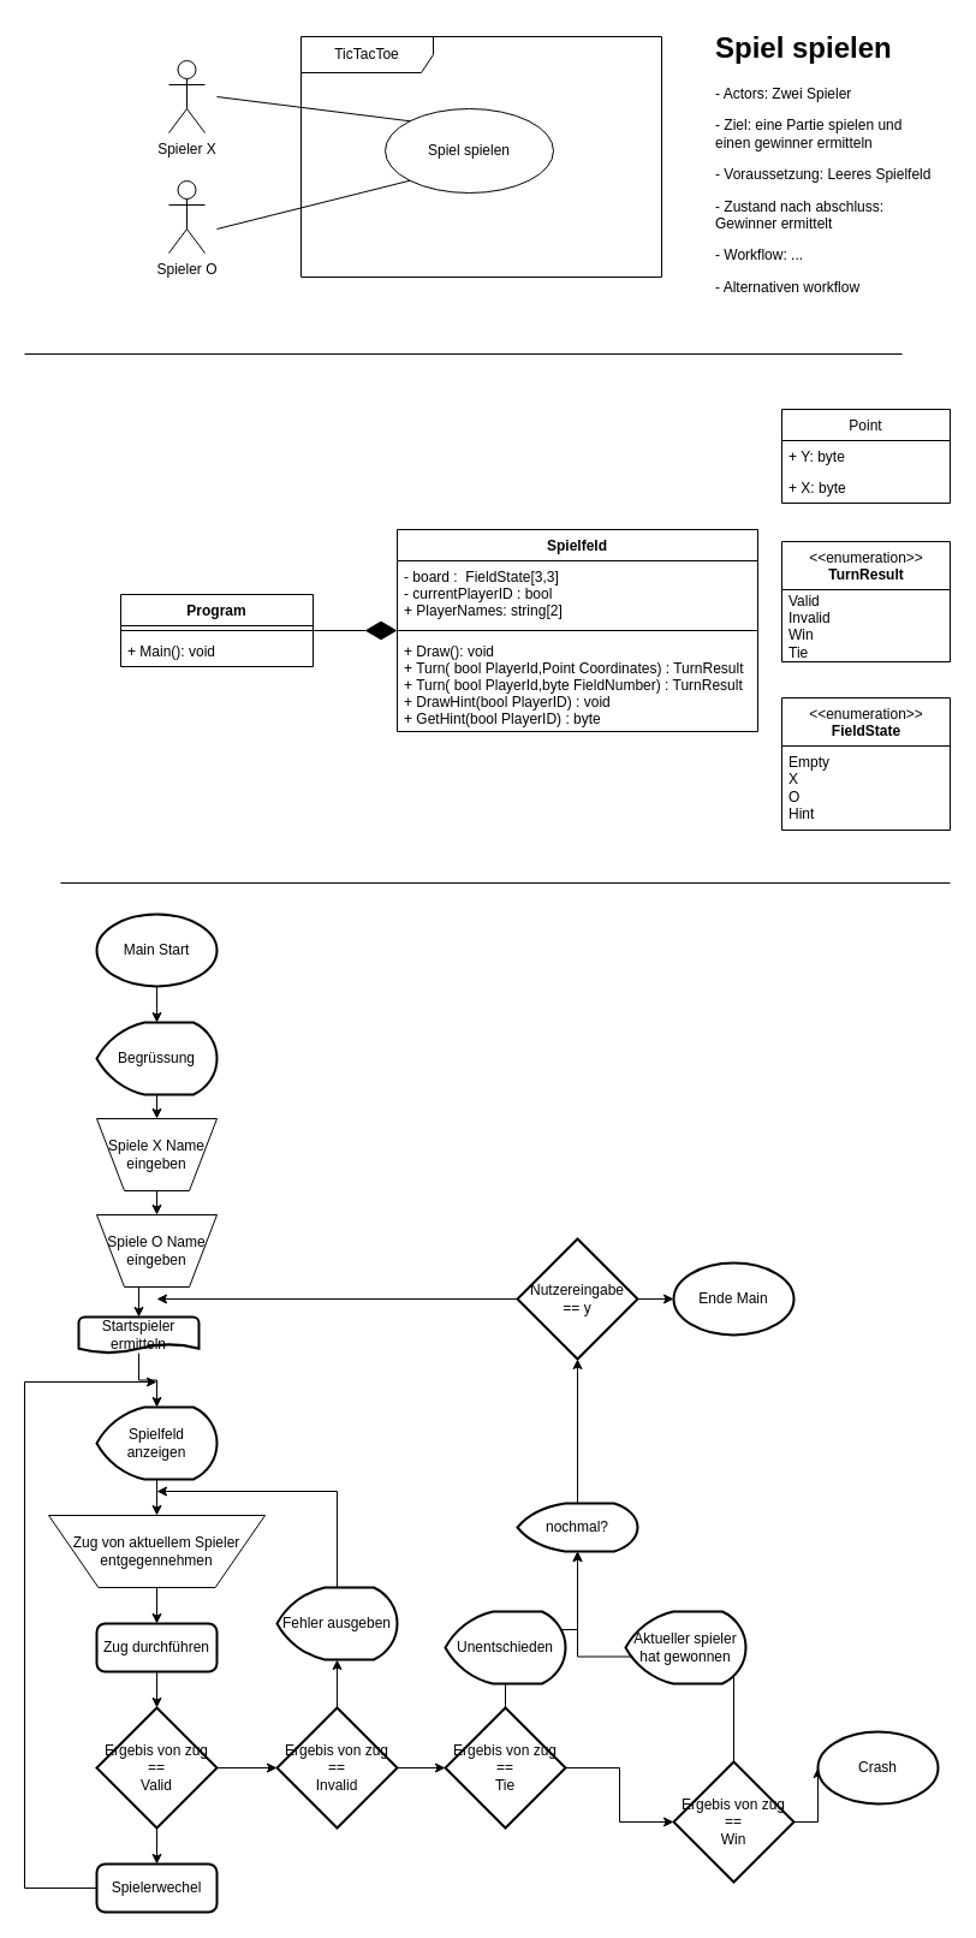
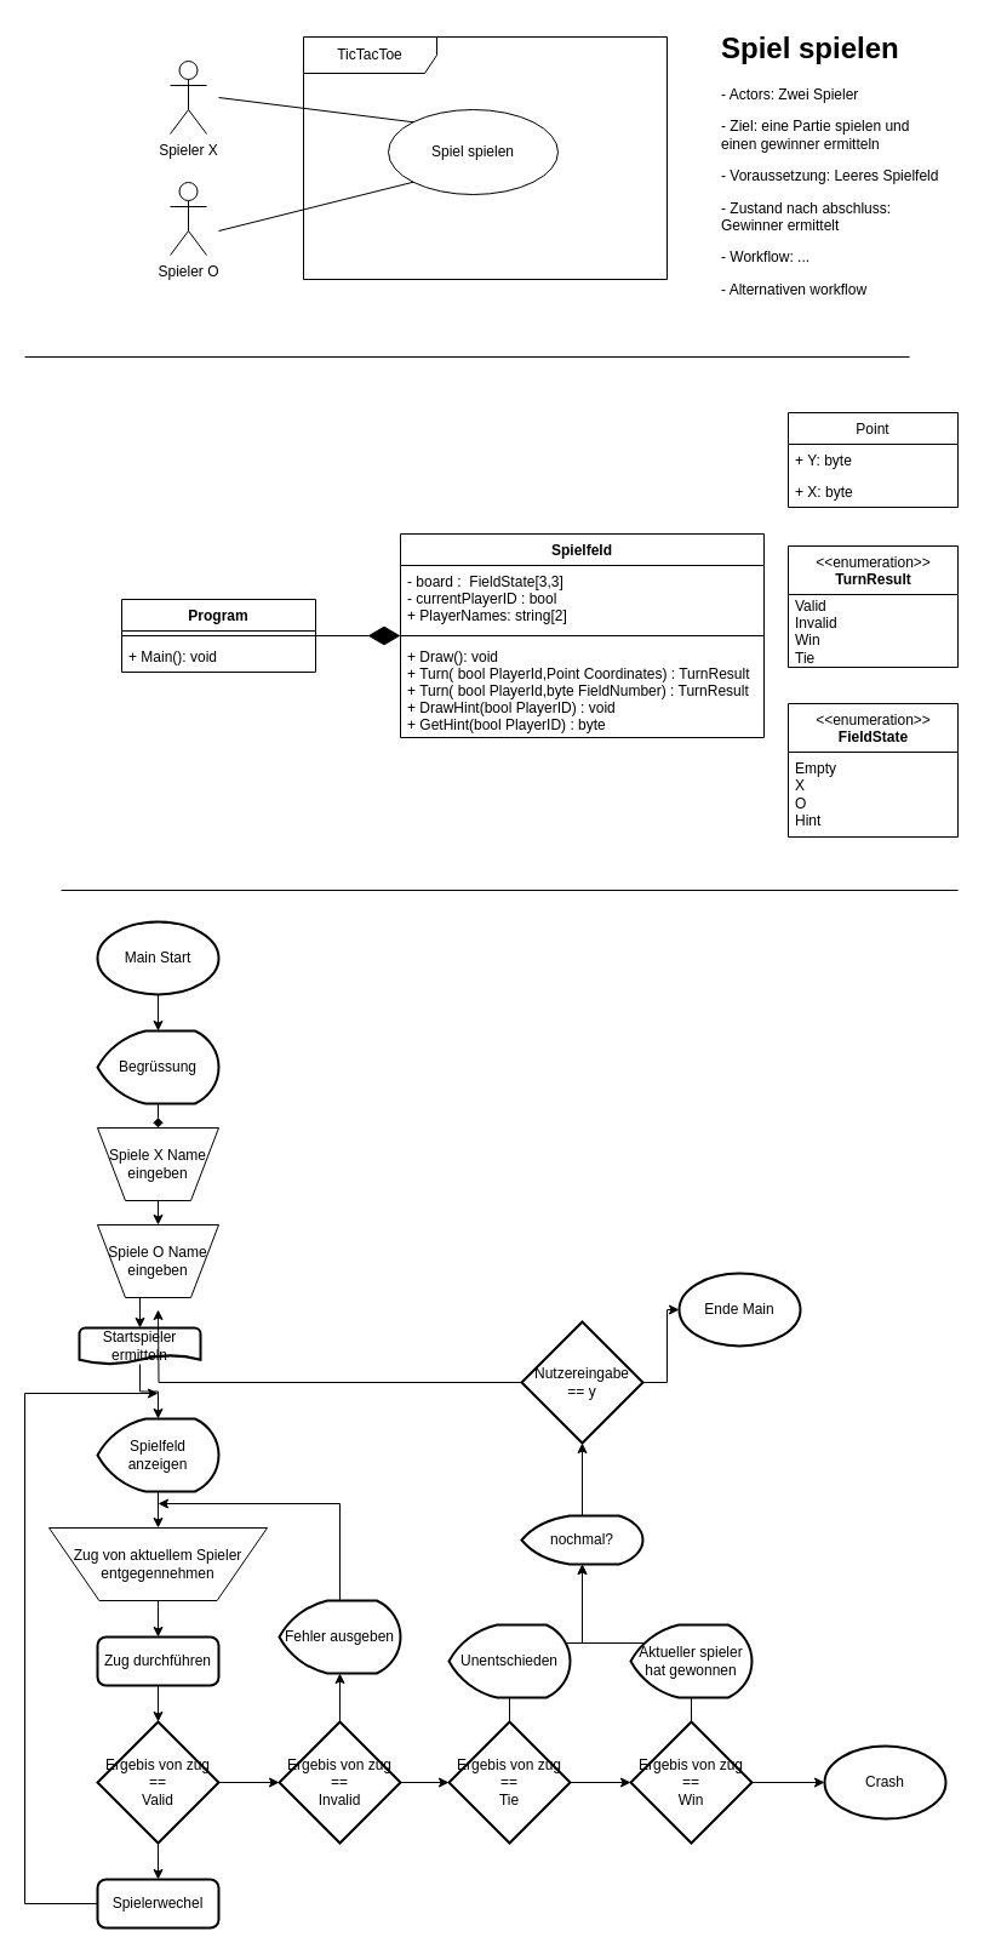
  <mxCell id="0" />
  <mxCell id="1" parent="0" />
  <mxCell id="2" value="TicTacToe" style="shape=umlFrame;whiteSpace=wrap;html=1;width=110;height=30;" vertex="1" parent="1"><mxGeometry x="250" y="30" width="300" height="200" as="geometry" /></mxCell>
  <mxCell id="3" value="Spieler X" style="shape=umlActor;verticalLabelPosition=bottom;verticalAlign=top;html=1;" vertex="1" parent="1"><mxGeometry x="140" y="50" width="30" height="60" as="geometry" /></mxCell>
  <mxCell id="4" value="Spieler O" style="shape=umlActor;verticalLabelPosition=bottom;verticalAlign=top;html=1;" vertex="1" parent="1"><mxGeometry x="140" y="150" width="30" height="60" as="geometry" /></mxCell>
  <mxCell id="5" value="Spiel spielen" style="ellipse;whiteSpace=wrap;html=1;" vertex="1" parent="1"><mxGeometry x="320" y="90" width="140" height="70" as="geometry" /></mxCell>
  <mxCell id="6" value="" style="endArrow=none;html=1;entryX=0;entryY=0;entryDx=0;entryDy=0;" edge="1" parent="1" target="5"><mxGeometry width="50" height="50" relative="1" as="geometry"><mxPoint x="180" y="80" as="sourcePoint" /><mxPoint x="410" y="310" as="targetPoint" /></mxGeometry></mxCell>
  <mxCell id="7" value="" style="endArrow=none;html=1;entryX=0;entryY=1;entryDx=0;entryDy=0;" edge="1" parent="1" target="5"><mxGeometry width="50" height="50" relative="1" as="geometry"><mxPoint x="180" y="190" as="sourcePoint" /><mxPoint x="340.503" y="100.251" as="targetPoint" /></mxGeometry></mxCell>
  <mxCell id="8" value="&lt;h1&gt;Spiel spielen&lt;/h1&gt;&lt;p&gt;- Actors: Zwei Spieler&lt;/p&gt;&lt;p&gt;- Ziel: eine Partie spielen und einen gewinner ermitteln&lt;/p&gt;&lt;p&gt;- Voraussetzung: Leeres Spielfeld&lt;/p&gt;&lt;p&gt;- Zustand nach abschluss: Gewinner ermittelt&lt;/p&gt;&lt;p&gt;- Workflow: ...&lt;/p&gt;&lt;p&gt;- Alternativen workflow&lt;br&gt;&lt;/p&gt;" style="text;html=1;strokeColor=none;fillColor=none;spacing=5;spacingTop=-20;whiteSpace=wrap;overflow=hidden;rounded=0;" vertex="1" parent="1"><mxGeometry x="590" y="20" width="190" height="240" as="geometry" /></mxCell>
  <mxCell id="9" value="" style="line;strokeWidth=1;fillColor=none;align=left;verticalAlign=middle;spacingTop=-1;spacingLeft=3;spacingRight=3;rotatable=0;labelPosition=right;points=[];portConstraint=eastwest;" vertex="1" parent="1"><mxGeometry x="20" y="290" width="730" height="8" as="geometry" /></mxCell>
  <mxCell id="10" value="Spielfeld" style="swimlane;fontStyle=1;align=center;verticalAlign=top;childLayout=stackLayout;horizontal=1;startSize=26;horizontalStack=0;resizeParent=1;resizeParentMax=0;resizeLast=0;collapsible=1;marginBottom=0;" vertex="1" parent="1"><mxGeometry x="330" y="440" width="300" height="168" as="geometry" /></mxCell>
  <mxCell id="11" value="- board :  FieldState[3,3]&#10;- currentPlayerID : bool&#10;+ PlayerNames: string[2]&#10;" style="text;strokeColor=none;fillColor=none;align=left;verticalAlign=top;spacingLeft=4;spacingRight=4;overflow=hidden;rotatable=0;points=[[0,0.5],[1,0.5]];portConstraint=eastwest;" vertex="1" parent="10"><mxGeometry y="26" width="300" height="54" as="geometry" /></mxCell>
  <mxCell id="12" value="" style="line;strokeWidth=1;fillColor=none;align=left;verticalAlign=middle;spacingTop=-1;spacingLeft=3;spacingRight=3;rotatable=0;labelPosition=right;points=[];portConstraint=eastwest;" vertex="1" parent="10"><mxGeometry y="80" width="300" height="8" as="geometry" /></mxCell>
  <mxCell id="13" value="+ Draw(): void&#10;+ Turn( bool PlayerId,Point Coordinates) : TurnResult&#10;+ Turn( bool PlayerId,byte FieldNumber)  : TurnResult&#10;+ DrawHint(bool PlayerID) : void&#10;+ GetHint(bool PlayerID) : byte&#10;&#10;" style="text;strokeColor=none;fillColor=none;align=left;verticalAlign=top;spacingLeft=4;spacingRight=4;overflow=hidden;rotatable=0;points=[[0,0.5],[1,0.5]];portConstraint=eastwest;" vertex="1" parent="10"><mxGeometry y="88" width="300" height="80" as="geometry" /></mxCell>
  <mxCell id="14" value="Point" style="swimlane;fontStyle=0;childLayout=stackLayout;horizontal=1;startSize=26;fillColor=none;horizontalStack=0;resizeParent=1;resizeParentMax=0;resizeLast=0;collapsible=1;marginBottom=0;" vertex="1" parent="1"><mxGeometry x="650" y="340" width="140" height="78" as="geometry" /></mxCell>
  <mxCell id="15" value="+ Y: byte" style="text;strokeColor=none;fillColor=none;align=left;verticalAlign=top;spacingLeft=4;spacingRight=4;overflow=hidden;rotatable=0;points=[[0,0.5],[1,0.5]];portConstraint=eastwest;" vertex="1" parent="14"><mxGeometry y="26" width="140" height="26" as="geometry" /></mxCell>
  <mxCell id="16" value="+ X: byte" style="text;strokeColor=none;fillColor=none;align=left;verticalAlign=top;spacingLeft=4;spacingRight=4;overflow=hidden;rotatable=0;points=[[0,0.5],[1,0.5]];portConstraint=eastwest;" vertex="1" parent="14"><mxGeometry y="52" width="140" height="26" as="geometry" /></mxCell>
  <mxCell id="17" value="&amp;lt;&amp;lt;enumeration&amp;gt;&amp;gt;&lt;br&gt;&lt;b&gt;TurnResult&lt;/b&gt;" style="swimlane;fontStyle=0;align=center;verticalAlign=top;childLayout=stackLayout;horizontal=1;startSize=40;horizontalStack=0;resizeParent=1;resizeParentMax=0;resizeLast=0;collapsible=0;marginBottom=0;html=1;" vertex="1" parent="1"><mxGeometry x="650" y="450" width="140" height="100" as="geometry" /></mxCell>
  <mxCell id="18" value="&lt;div&gt;Valid&lt;/div&gt;&lt;div&gt;Invalid&lt;/div&gt;&lt;div&gt;Win&lt;br&gt;&lt;/div&gt;Tie" style="text;html=1;strokeColor=none;fillColor=none;align=left;verticalAlign=middle;spacingLeft=4;spacingRight=4;overflow=hidden;rotatable=0;points=[[0,0.5],[1,0.5]];portConstraint=eastwest;" vertex="1" parent="17"><mxGeometry y="40" width="140" height="60" as="geometry" /></mxCell>
  <mxCell id="19" value="&amp;lt;&amp;lt;enumeration&amp;gt;&amp;gt;&lt;br&gt;&lt;b&gt;FieldState&lt;/b&gt;" style="swimlane;fontStyle=0;align=center;verticalAlign=top;childLayout=stackLayout;horizontal=1;startSize=40;horizontalStack=0;resizeParent=1;resizeParentMax=0;resizeLast=0;collapsible=0;marginBottom=0;html=1;" vertex="1" parent="1"><mxGeometry x="650" y="580" width="140" height="110" as="geometry" /></mxCell>
  <mxCell id="20" value="&lt;div&gt;Empty&lt;/div&gt;&lt;div&gt;X&lt;/div&gt;&lt;div&gt;O&lt;/div&gt;&lt;div&gt;Hint&lt;br&gt;&lt;/div&gt;" style="text;html=1;strokeColor=none;fillColor=none;align=left;verticalAlign=middle;spacingLeft=4;spacingRight=4;overflow=hidden;rotatable=0;points=[[0,0.5],[1,0.5]];portConstraint=eastwest;" vertex="1" parent="19"><mxGeometry y="40" width="140" height="70" as="geometry" /></mxCell>
  <mxCell id="21" value="Program" style="swimlane;fontStyle=1;align=center;verticalAlign=top;childLayout=stackLayout;horizontal=1;startSize=26;horizontalStack=0;resizeParent=1;resizeParentMax=0;resizeLast=0;collapsible=1;marginBottom=0;" vertex="1" parent="1"><mxGeometry x="100" y="494" width="160" height="60" as="geometry" /></mxCell>
  <mxCell id="22" value="" style="line;strokeWidth=1;fillColor=none;align=left;verticalAlign=middle;spacingTop=-1;spacingLeft=3;spacingRight=3;rotatable=0;labelPosition=right;points=[];portConstraint=eastwest;" vertex="1" parent="21"><mxGeometry y="26" width="160" height="8" as="geometry" /></mxCell>
  <mxCell id="23" value="+ Main(): void" style="text;strokeColor=none;fillColor=none;align=left;verticalAlign=top;spacingLeft=4;spacingRight=4;overflow=hidden;rotatable=0;points=[[0,0.5],[1,0.5]];portConstraint=eastwest;" vertex="1" parent="21"><mxGeometry y="34" width="160" height="26" as="geometry" /></mxCell>
  <mxCell id="24" value="" style="endArrow=diamondThin;endFill=1;endSize=24;html=1;exitX=1;exitY=0.5;exitDx=0;exitDy=0;entryX=0;entryY=0.5;entryDx=0;entryDy=0;" edge="1" parent="1" source="21" target="10"><mxGeometry width="160" relative="1" as="geometry"><mxPoint x="160" y="608" as="sourcePoint" /><mxPoint x="320" y="608" as="targetPoint" /></mxGeometry></mxCell>
  <mxCell id="25" value="" style="line;strokeWidth=1;fillColor=none;align=left;verticalAlign=middle;spacingTop=-1;spacingLeft=3;spacingRight=3;rotatable=0;labelPosition=right;points=[];portConstraint=eastwest;" vertex="1" parent="1"><mxGeometry x="50" y="730" width="740" height="8" as="geometry" /></mxCell>
  <mxCell id="26" style="edgeStyle=orthogonalEdgeStyle;rounded=0;orthogonalLoop=1;jettySize=auto;html=1;exitX=0.5;exitY=1;exitDx=0;exitDy=0;exitPerimeter=0;entryX=0.5;entryY=0;entryDx=0;entryDy=0;entryPerimeter=0;" edge="1" parent="1" source="27" target="29"><mxGeometry relative="1" as="geometry" /></mxCell>
  <mxCell id="27" value="Main Start" style="strokeWidth=2;html=1;shape=mxgraph.flowchart.start_1;whiteSpace=wrap;" vertex="1" parent="1"><mxGeometry x="80" y="760" width="100" height="60" as="geometry" /></mxCell>
- <mxCell id="28" style="edgeStyle=orthogonalEdgeStyle;rounded=0;orthogonalLoop=1;jettySize=auto;html=1;exitX=0.5;exitY=1;exitDx=0;exitDy=0;exitPerimeter=0;entryX=0.5;entryY=0;entryDx=0;entryDy=0;" edge="1" parent="1" source="29" target="31"><mxGeometry relative="1" as="geometry" /></mxCell>
+ <mxCell id="28" style="edgeStyle=orthogonalEdgeStyle;rounded=0;orthogonalLoop=1;jettySize=auto;html=1;exitX=0.5;exitY=1;exitDx=0;exitDy=0;exitPerimeter=0;entryX=0.5;entryY=0;entryDx=0;entryDy=0;endArrow=diamond;" edge="1" parent="1" source="29" target="31"><mxGeometry relative="1" as="geometry" /></mxCell>
  <mxCell id="29" value="Begrüssung" style="strokeWidth=2;html=1;shape=mxgraph.flowchart.display;whiteSpace=wrap;" vertex="1" parent="1"><mxGeometry x="80" y="850" width="100" height="60" as="geometry" /></mxCell>
  <mxCell id="30" style="edgeStyle=orthogonalEdgeStyle;rounded=0;orthogonalLoop=1;jettySize=auto;html=1;exitX=0.5;exitY=1;exitDx=0;exitDy=0;entryX=0.5;entryY=0;entryDx=0;entryDy=0;" edge="1" parent="1" source="31" target="33"><mxGeometry relative="1" as="geometry" /></mxCell>
  <mxCell id="31" value="Spiele X Name eingeben" style="verticalLabelPosition=middle;verticalAlign=middle;html=1;shape=trapezoid;perimeter=trapezoidPerimeter;whiteSpace=wrap;size=0.23;arcSize=10;flipV=1;labelPosition=center;align=center;" vertex="1" parent="1"><mxGeometry x="80" y="930" width="100" height="60" as="geometry" /></mxCell>
  <mxCell id="32" style="edgeStyle=orthogonalEdgeStyle;rounded=0;orthogonalLoop=1;jettySize=auto;html=1;exitX=0.5;exitY=1;exitDx=0;exitDy=0;entryX=0.5;entryY=0;entryDx=0;entryDy=0;" edge="1" parent="1" source="33" target="37"><mxGeometry relative="1" as="geometry"><mxPoint x="130" y="1090" as="targetPoint" /></mxGeometry></mxCell>
  <mxCell id="33" value="Spiele O Name eingeben" style="verticalLabelPosition=middle;verticalAlign=middle;html=1;shape=trapezoid;perimeter=trapezoidPerimeter;whiteSpace=wrap;size=0.23;arcSize=10;flipV=1;labelPosition=center;align=center;" vertex="1" parent="1"><mxGeometry x="80" y="1010" width="100" height="60" as="geometry" /></mxCell>
  <mxCell id="34" style="edgeStyle=orthogonalEdgeStyle;rounded=0;orthogonalLoop=1;jettySize=auto;html=1;exitX=0.5;exitY=1;exitDx=0;exitDy=0;exitPerimeter=0;entryX=0.5;entryY=0;entryDx=0;entryDy=0;" edge="1" parent="1" source="35" target="39"><mxGeometry relative="1" as="geometry" /></mxCell>
  <mxCell id="35" value="Spielfeld anzeigen" style="strokeWidth=2;html=1;shape=mxgraph.flowchart.display;whiteSpace=wrap;" vertex="1" parent="1"><mxGeometry x="80" y="1170" width="100" height="60" as="geometry" /></mxCell>
  <mxCell id="36" style="edgeStyle=orthogonalEdgeStyle;rounded=0;orthogonalLoop=1;jettySize=auto;html=1;exitX=0.5;exitY=1;exitDx=0;exitDy=0;entryX=0.5;entryY=0;entryDx=0;entryDy=0;entryPerimeter=0;" edge="1" parent="1" source="37" target="35"><mxGeometry relative="1" as="geometry" /></mxCell>
  <mxCell id="37" value="Startspieler ermitteln" style="strokeWidth=2;html=1;shape=mxgraph.flowchart.document2;whiteSpace=wrap;size=0.25;" vertex="1" parent="1"><mxGeometry x="65" y="1095" width="100" height="30" as="geometry" /></mxCell>
  <mxCell id="38" style="edgeStyle=orthogonalEdgeStyle;rounded=0;orthogonalLoop=1;jettySize=auto;html=1;exitX=0.5;exitY=1;exitDx=0;exitDy=0;entryX=0.5;entryY=0;entryDx=0;entryDy=0;" edge="1" parent="1" source="39" target="41"><mxGeometry relative="1" as="geometry" /></mxCell>
  <mxCell id="39" value="Zug von aktuellem Spieler entgegennehmen" style="verticalLabelPosition=middle;verticalAlign=middle;html=1;shape=trapezoid;perimeter=trapezoidPerimeter;whiteSpace=wrap;size=0.23;arcSize=10;flipV=1;labelPosition=center;align=center;" vertex="1" parent="1"><mxGeometry x="40" y="1260" width="180" height="60" as="geometry" /></mxCell>
  <mxCell id="40" style="edgeStyle=orthogonalEdgeStyle;rounded=0;orthogonalLoop=1;jettySize=auto;html=1;exitX=0.5;exitY=1;exitDx=0;exitDy=0;entryX=0.5;entryY=0;entryDx=0;entryDy=0;entryPerimeter=0;" edge="1" parent="1" source="41" target="44"><mxGeometry relative="1" as="geometry" /></mxCell>
  <mxCell id="41" value="Zug durchführen" style="rounded=1;whiteSpace=wrap;html=1;absoluteArcSize=1;arcSize=14;strokeWidth=2;" vertex="1" parent="1"><mxGeometry x="80" y="1350" width="100" height="40" as="geometry" /></mxCell>
  <mxCell id="42" style="edgeStyle=orthogonalEdgeStyle;rounded=0;orthogonalLoop=1;jettySize=auto;html=1;exitX=1;exitY=0.5;exitDx=0;exitDy=0;exitPerimeter=0;entryX=0;entryY=0.5;entryDx=0;entryDy=0;entryPerimeter=0;" edge="1" parent="1" source="44" target="47"><mxGeometry relative="1" as="geometry" /></mxCell>
  <mxCell id="43" style="edgeStyle=orthogonalEdgeStyle;rounded=0;orthogonalLoop=1;jettySize=auto;html=1;exitX=0.5;exitY=1;exitDx=0;exitDy=0;exitPerimeter=0;entryX=0.5;entryY=0;entryDx=0;entryDy=0;entryPerimeter=0;" edge="1" parent="1" source="44"><mxGeometry relative="1" as="geometry"><mxPoint x="130" y="1550" as="targetPoint" /></mxGeometry></mxCell>
  <mxCell id="44" value="&lt;div&gt;Ergebis von zug ==&lt;/div&gt;&lt;div&gt;Valid&lt;br&gt;&lt;/div&gt;" style="strokeWidth=2;html=1;shape=mxgraph.flowchart.decision;whiteSpace=wrap;" vertex="1" parent="1"><mxGeometry x="80" y="1420" width="100" height="100" as="geometry" /></mxCell>
  <mxCell id="45" style="edgeStyle=orthogonalEdgeStyle;rounded=0;orthogonalLoop=1;jettySize=auto;html=1;exitX=1;exitY=0.5;exitDx=0;exitDy=0;exitPerimeter=0;entryX=0;entryY=0.5;entryDx=0;entryDy=0;entryPerimeter=0;" edge="1" parent="1" source="47" target="50"><mxGeometry relative="1" as="geometry" /></mxCell>
  <mxCell id="46" style="edgeStyle=orthogonalEdgeStyle;rounded=0;orthogonalLoop=1;jettySize=auto;html=1;exitX=0.5;exitY=0;exitDx=0;exitDy=0;exitPerimeter=0;entryX=0.5;entryY=1;entryDx=0;entryDy=0;entryPerimeter=0;" edge="1" parent="1" source="47" target="58"><mxGeometry relative="1" as="geometry" /></mxCell>
  <mxCell id="47" value="&lt;div&gt;Ergebis von zug ==&lt;/div&gt;Invalid" style="strokeWidth=2;html=1;shape=mxgraph.flowchart.decision;whiteSpace=wrap;" vertex="1" parent="1"><mxGeometry x="230" y="1420" width="100" height="100" as="geometry" /></mxCell>
  <mxCell id="48" style="edgeStyle=orthogonalEdgeStyle;rounded=0;orthogonalLoop=1;jettySize=auto;html=1;exitX=1;exitY=0.5;exitDx=0;exitDy=0;exitPerimeter=0;entryX=0;entryY=0.5;entryDx=0;entryDy=0;entryPerimeter=0;" edge="1" parent="1" source="50" target="53"><mxGeometry relative="1" as="geometry" /></mxCell>
  <mxCell id="49" style="edgeStyle=orthogonalEdgeStyle;rounded=0;orthogonalLoop=1;jettySize=auto;html=1;exitX=0.5;exitY=0;exitDx=0;exitDy=0;exitPerimeter=0;entryX=0.5;entryY=1;entryDx=0;entryDy=0;entryPerimeter=0;" edge="1" parent="1" source="50" target="60"><mxGeometry relative="1" as="geometry" /></mxCell>
  <mxCell id="50" value="&lt;div&gt;Ergebis von zug ==&lt;/div&gt;Tie" style="strokeWidth=2;html=1;shape=mxgraph.flowchart.decision;whiteSpace=wrap;" vertex="1" parent="1"><mxGeometry x="370" y="1420" width="100" height="100" as="geometry" /></mxCell>
  <mxCell id="51" style="edgeStyle=orthogonalEdgeStyle;rounded=0;orthogonalLoop=1;jettySize=auto;html=1;exitX=1;exitY=0.5;exitDx=0;exitDy=0;exitPerimeter=0;entryX=0;entryY=0.5;entryDx=0;entryDy=0;entryPerimeter=0;" edge="1" parent="1" source="53" target="54"><mxGeometry relative="1" as="geometry" /></mxCell>
  <mxCell id="52" style="edgeStyle=orthogonalEdgeStyle;rounded=0;orthogonalLoop=1;jettySize=auto;html=1;exitX=0.5;exitY=0;exitDx=0;exitDy=0;exitPerimeter=0;entryX=0.5;entryY=1;entryDx=0;entryDy=0;entryPerimeter=0;" edge="1" parent="1" source="53" target="60"><mxGeometry relative="1" as="geometry" /></mxCell>
- <mxCell id="53" value="&lt;div&gt;Ergebis von zug ==&lt;/div&gt;Win" style="strokeWidth=2;html=1;shape=mxgraph.flowchart.decision;whiteSpace=wrap;" vertex="1" parent="1"><mxGeometry x="560" y="1465" width="100" height="100" as="geometry" /></mxCell>
+ <mxCell id="53" value="&lt;div&gt;Ergebis von zug ==&lt;/div&gt;Win" style="strokeWidth=2;html=1;shape=mxgraph.flowchart.decision;whiteSpace=wrap;" vertex="1" parent="1"><mxGeometry x="520" y="1420" width="100" height="100" as="geometry" /></mxCell>
  <mxCell id="54" value="Crash" style="strokeWidth=2;html=1;shape=mxgraph.flowchart.start_1;whiteSpace=wrap;" vertex="1" parent="1"><mxGeometry x="680" y="1440" width="100" height="60" as="geometry" /></mxCell>
  <mxCell id="55" style="edgeStyle=orthogonalEdgeStyle;rounded=0;orthogonalLoop=1;jettySize=auto;html=1;exitX=0;exitY=0.5;exitDx=0;exitDy=0;" edge="1" parent="1" source="56"><mxGeometry relative="1" as="geometry"><mxPoint x="130" y="1149" as="targetPoint" /><Array as="points"><mxPoint x="20" y="1570" /><mxPoint x="20" y="1149" /></Array></mxGeometry></mxCell>
  <mxCell id="56" value="Spielerwechel" style="rounded=1;whiteSpace=wrap;html=1;absoluteArcSize=1;arcSize=14;strokeWidth=2;" vertex="1" parent="1"><mxGeometry x="80" y="1550" width="100" height="40" as="geometry" /></mxCell>
  <mxCell id="57" style="edgeStyle=orthogonalEdgeStyle;rounded=0;orthogonalLoop=1;jettySize=auto;html=1;exitX=0.5;exitY=0;exitDx=0;exitDy=0;exitPerimeter=0;" edge="1" parent="1" source="58"><mxGeometry relative="1" as="geometry"><mxPoint x="130" y="1240" as="targetPoint" /><Array as="points"><mxPoint x="280" y="1240" /></Array></mxGeometry></mxCell>
  <mxCell id="58" value="Fehler ausgeben" style="strokeWidth=2;html=1;shape=mxgraph.flowchart.display;whiteSpace=wrap;" vertex="1" parent="1"><mxGeometry x="230" y="1320" width="100" height="60" as="geometry" /></mxCell>
  <mxCell id="59" style="edgeStyle=orthogonalEdgeStyle;rounded=0;orthogonalLoop=1;jettySize=auto;html=1;exitX=0.5;exitY=0;exitDx=0;exitDy=0;exitPerimeter=0;entryX=0.5;entryY=1;entryDx=0;entryDy=0;entryPerimeter=0;" edge="1" parent="1" source="60" target="65"><mxGeometry relative="1" as="geometry" /></mxCell>
  <mxCell id="60" value="nochmal?" style="strokeWidth=2;html=1;shape=mxgraph.flowchart.display;whiteSpace=wrap;" vertex="1" parent="1"><mxGeometry x="430" y="1250" width="100" height="40" as="geometry" /></mxCell>
  <mxCell id="61" value="Unentschieden" style="strokeWidth=2;html=1;shape=mxgraph.flowchart.display;whiteSpace=wrap;" vertex="1" parent="1"><mxGeometry x="370" y="1340" width="100" height="60" as="geometry" /></mxCell>
  <mxCell id="62" value="Aktueller spieler hat gewonnen" style="strokeWidth=2;html=1;shape=mxgraph.flowchart.display;whiteSpace=wrap;" vertex="1" parent="1"><mxGeometry x="520" y="1340" width="100" height="60" as="geometry" /></mxCell>
  <mxCell id="63" style="edgeStyle=orthogonalEdgeStyle;rounded=0;orthogonalLoop=1;jettySize=auto;html=1;exitX=0;exitY=0.5;exitDx=0;exitDy=0;exitPerimeter=0;" edge="1" parent="1" source="65"><mxGeometry relative="1" as="geometry"><mxPoint x="130" y="1080" as="targetPoint" /></mxGeometry></mxCell>
  <mxCell id="64" style="edgeStyle=orthogonalEdgeStyle;rounded=0;orthogonalLoop=1;jettySize=auto;html=1;exitX=1;exitY=0.5;exitDx=0;exitDy=0;exitPerimeter=0;entryX=0;entryY=0.5;entryDx=0;entryDy=0;entryPerimeter=0;" edge="1" parent="1" source="65" target="66"><mxGeometry relative="1" as="geometry" /></mxCell>
- <mxCell id="65" value="&lt;div&gt;Nutzereingabe&lt;/div&gt;&lt;div&gt; == y&lt;/div&gt;" style="strokeWidth=2;html=1;shape=mxgraph.flowchart.decision;whiteSpace=wrap;" vertex="1" parent="1"><mxGeometry x="430" y="1030" width="100" height="100" as="geometry" /></mxCell>
+ <mxCell id="65" value="&lt;div&gt;Nutzereingabe&lt;/div&gt;&lt;div&gt; == y&lt;/div&gt;" style="strokeWidth=2;html=1;shape=mxgraph.flowchart.decision;whiteSpace=wrap;" vertex="1" parent="1"><mxGeometry x="430" y="1090" width="100" height="100" as="geometry" /></mxCell>
  <mxCell id="66" value="Ende Main" style="strokeWidth=2;html=1;shape=mxgraph.flowchart.start_1;whiteSpace=wrap;" vertex="1" parent="1"><mxGeometry x="560" y="1050" width="100" height="60" as="geometry" /></mxCell>
